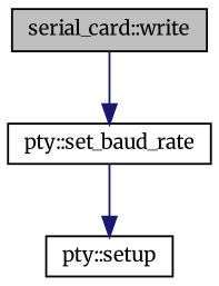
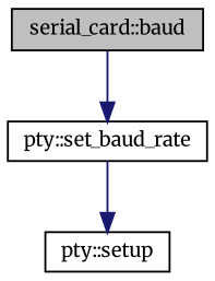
  digraph {
    fontname=Merriweather
    rankdir=TB
    node [color=black fillcolor=white fontname=Merriweather fontsize=10 shape=record style=filled]
    edge [color=midnightblue fontname=Merriweather fontsize=10 labelfontname=Helvetica labelfontsize=10 style=solid]
-   n1 [fillcolor=grey75 fontcolor=black height=0.2 label="serial_card::write" width=0.4]
+   n1 [fillcolor=grey75 fontcolor=black height=0.2 label="serial_card::baud" width=0.4]
    n2 [height=0.2 label="pty::set_baud_rate" width=0.4]
    n3 [height=0.2 label="pty::setup" width=0.4]
    n1 -> n2
    n2 -> n3
  }
